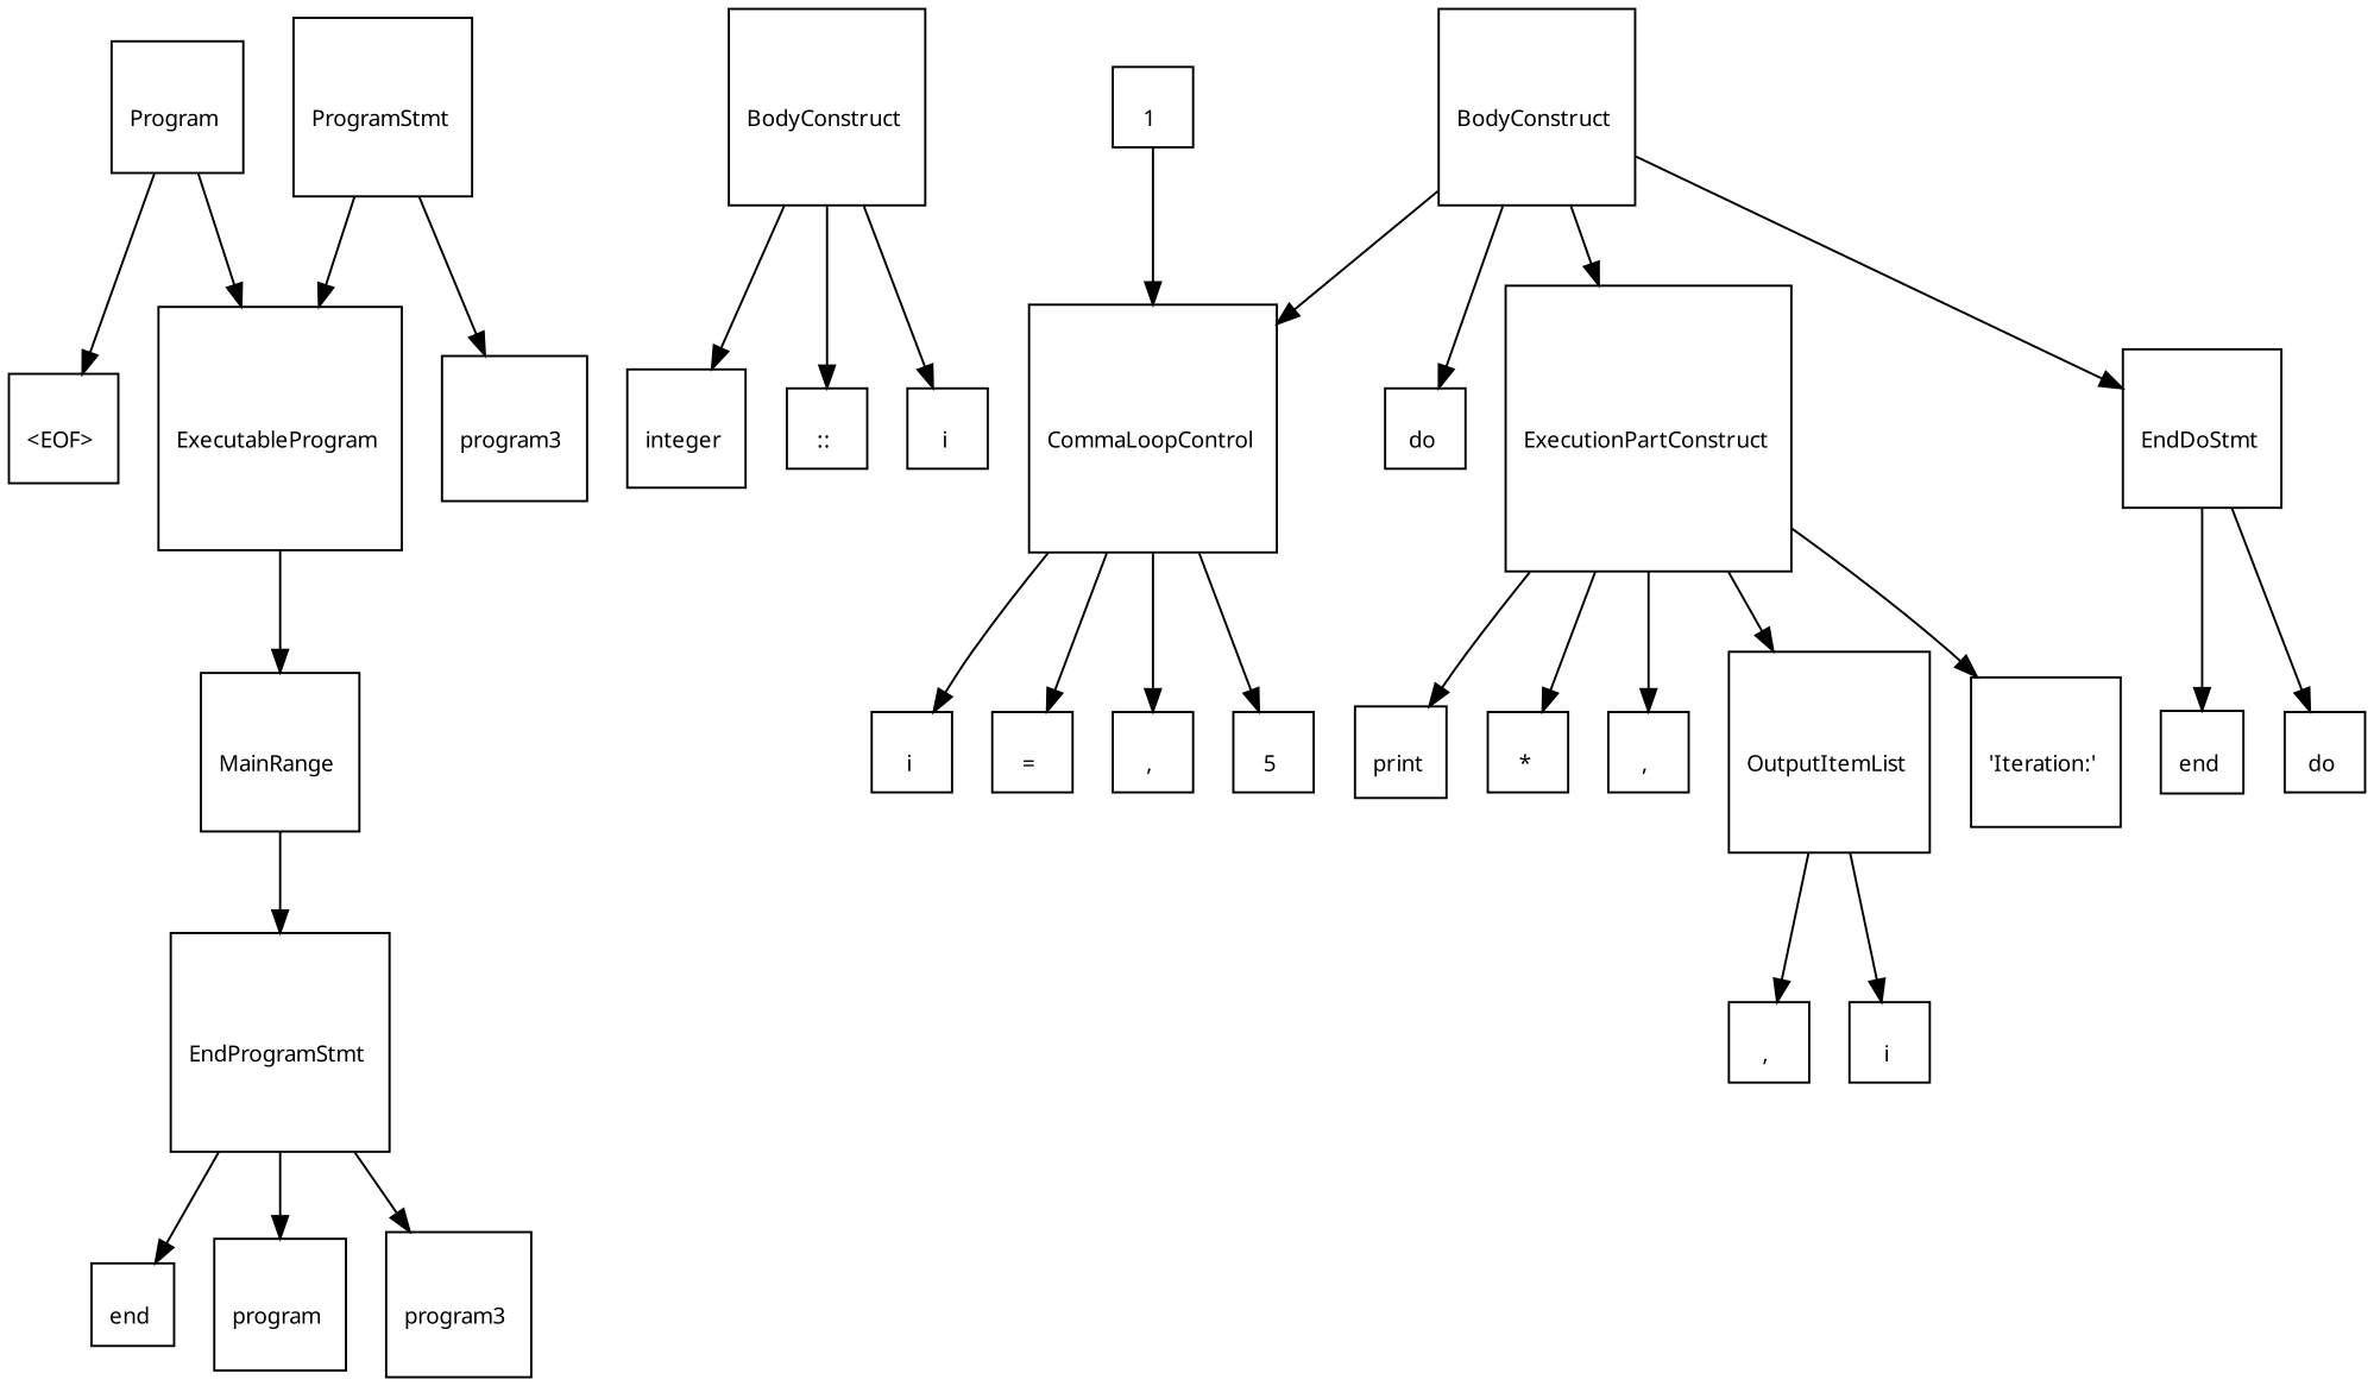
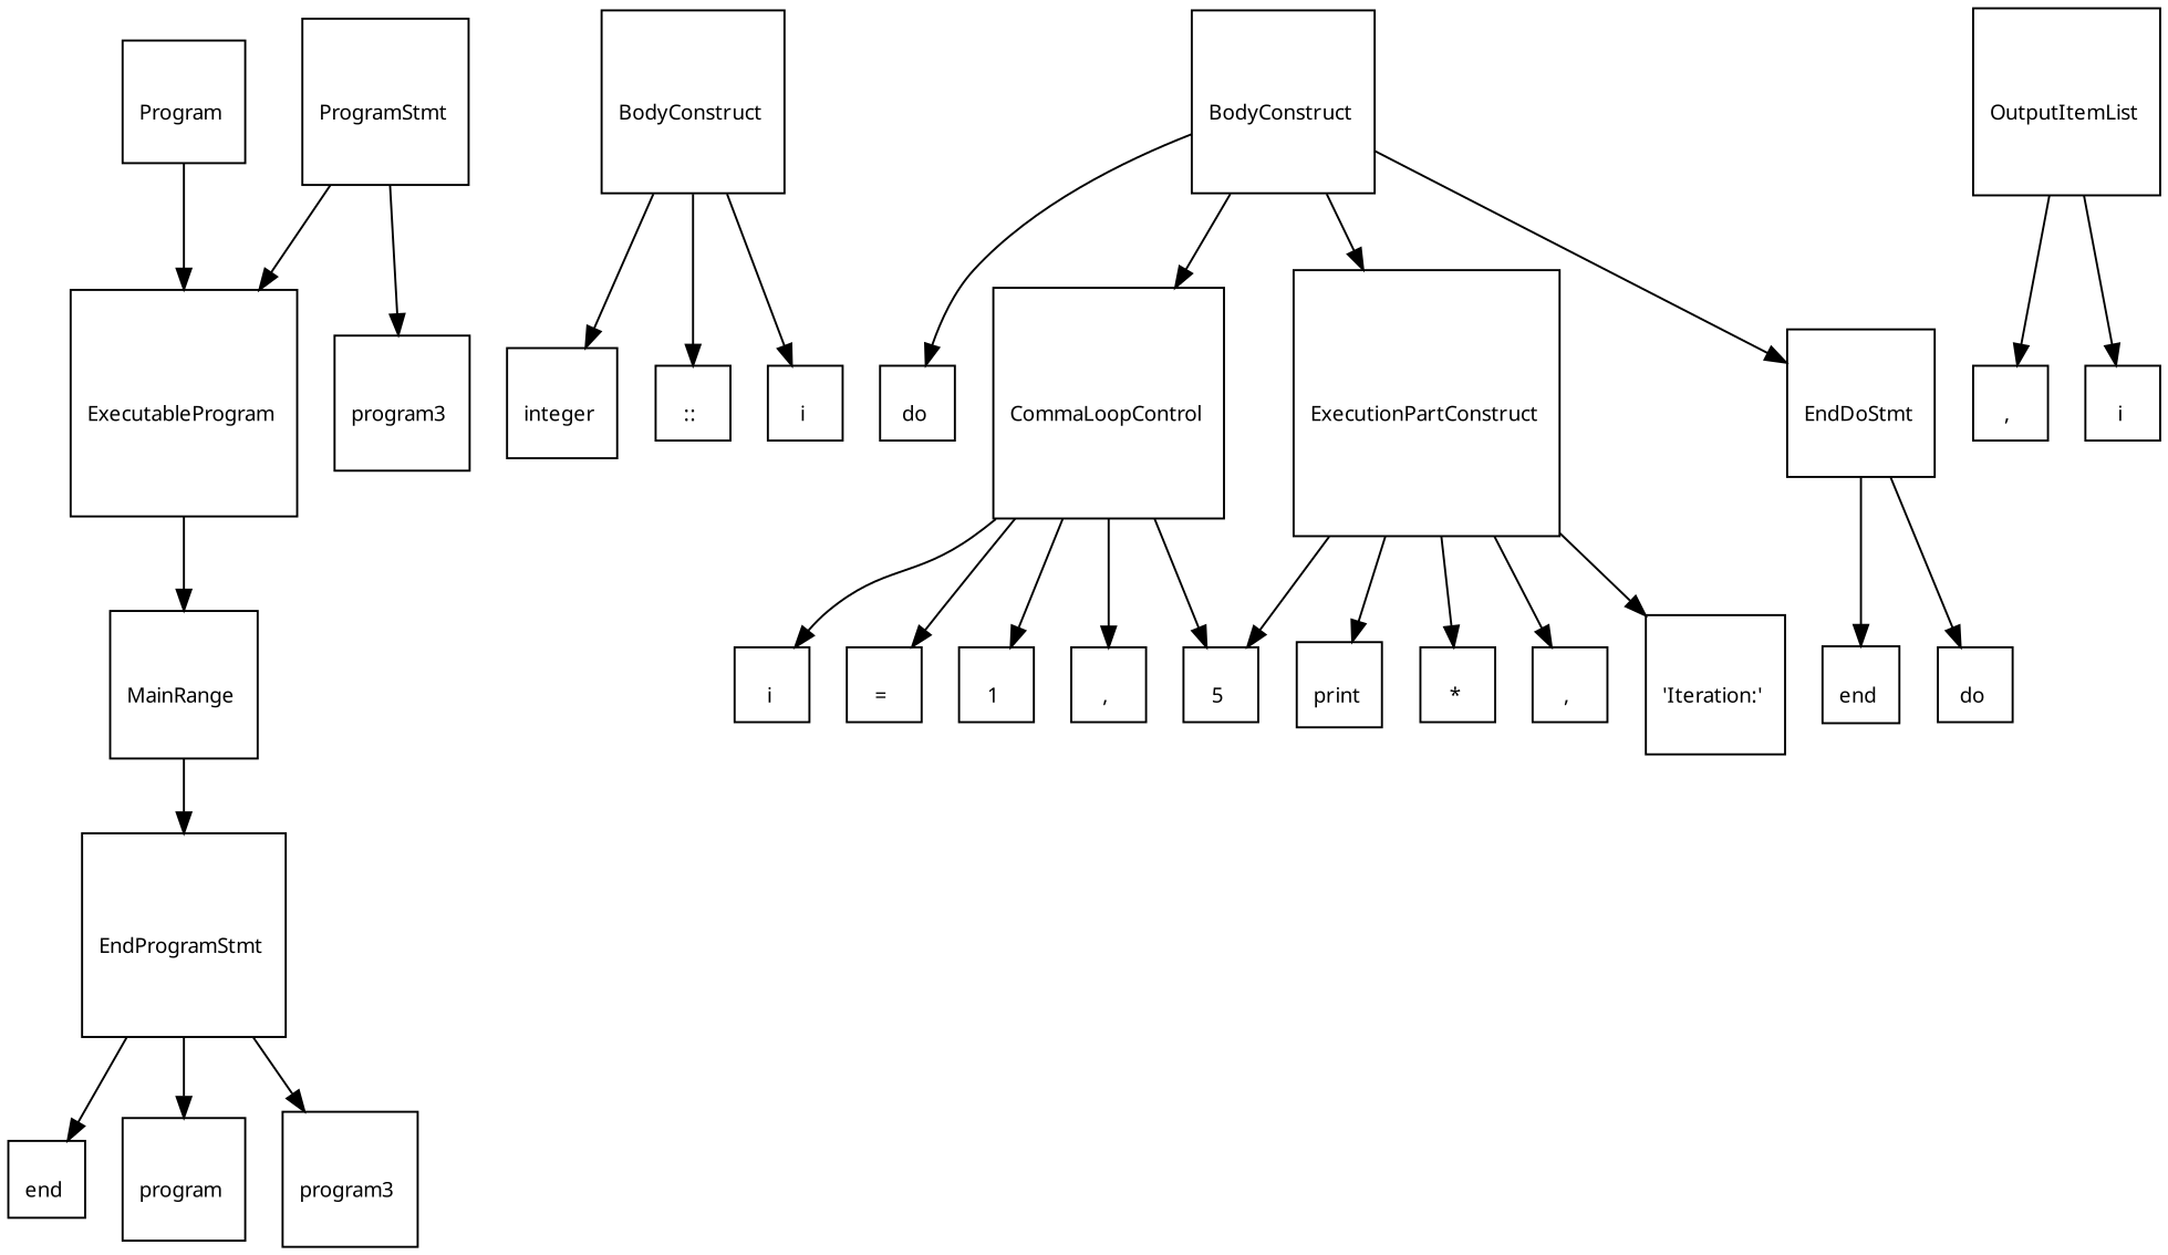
  digraph {
    node [fontname="Arial Unicode MS" fontsize=10 shape=square]
    n1 [label="\lProgram \n"]
    n2 [label="\lExecutableProgram \n"]
-   n3 [label="\l&lt;EOF&gt; \n"]
    n4 [label="\lMainRange \n"]
    n5 [label="\lProgramStmt \n"]
    n6 [label="\lprogram3 \n"]
    n7 [label="\lEndProgramStmt \n"]
    n8 [label="\lend \n"]
    n9 [label="\lprogram \n"]
    n10 [label="\lprogram3 \n"]
    n11 [label="\lBodyConstruct \n"]
    n12 [label="\linteger \n"]
    n13 [label="\l:: \n"]
    n14 [label="\li \n"]
    n15 [label="\lBodyConstruct \n"]
    n16 [label="\ldo \n"]
    n17 [label="\lCommaLoopControl \n"]
    n18 [label="\lExecutionPartConstruct \n"]
    n19 [label="\lEndDoStmt \n"]
    n20 [label="\li \n"]
    n21 [label="\l= \n"]
    n22 [label="\l1 \n"]
    n23 [label="\l, \n"]
    n24 [label="\l5 \n"]
    n25 [label="\lprint \n"]
    n26 [label="\l* \n"]
    n27 [label="\l, \n"]
    n28 [label="\lOutputItemList \n"]
    n29 [label="\l'Iteration:' \n"]
    n30 [label="\lend \n"]
    n31 [label="\ldo \n"]
    n32 [label="\l, \n"]
    n33 [label="\li \n"]
    n1 -> n2
-   n1 -> n3
    n2 -> n4
    n4 -> n7
    n5 -> n2
    n5 -> n6
    n7 -> n8
    n7 -> n9
    n7 -> n10
    n11 -> n12
    n11 -> n13
    n11 -> n14
    n15 -> n16
    n15 -> n17
    n15 -> n18
    n15 -> n19
    n17 -> n20
    n17 -> n21
-   n22 -> n17
+   n17 -> n22
    n17 -> n23
    n17 -> n24
    n18 -> n25
    n18 -> n26
    n18 -> n27
-   n18 -> n28
+   n18 -> n24
    n18 -> n29
    n19 -> n30
    n19 -> n31
    n28 -> n32
    n28 -> n33
  }
